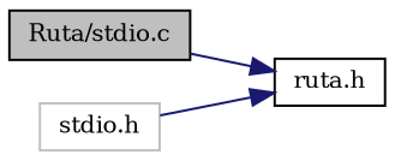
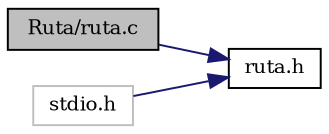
  digraph {
    fontname="DejaVu Serif"
    rankdir=LR
    node [color=black fillcolor=white fontname="DejaVu Serif" fontsize=10 shape=record style=filled]
    edge [color=midnightblue fontname="DejaVu Serif" fontsize=10 labelfontname=Helvetica labelfontsize=10 style=solid]
-   n1 [fillcolor=grey75 fontcolor=black height=0.2 label="Ruta/stdio.c" width=0.4]
+   n1 [fillcolor=grey75 fontcolor=black height=0.2 label="Ruta/ruta.c" width=0.4]
    n2 [height=0.2 label="ruta.h" width=0.4]
    n3 [color=grey75 height=0.2 label="stdio.h" width=0.4]
    n1 -> n2
    n3 -> n2
  }
